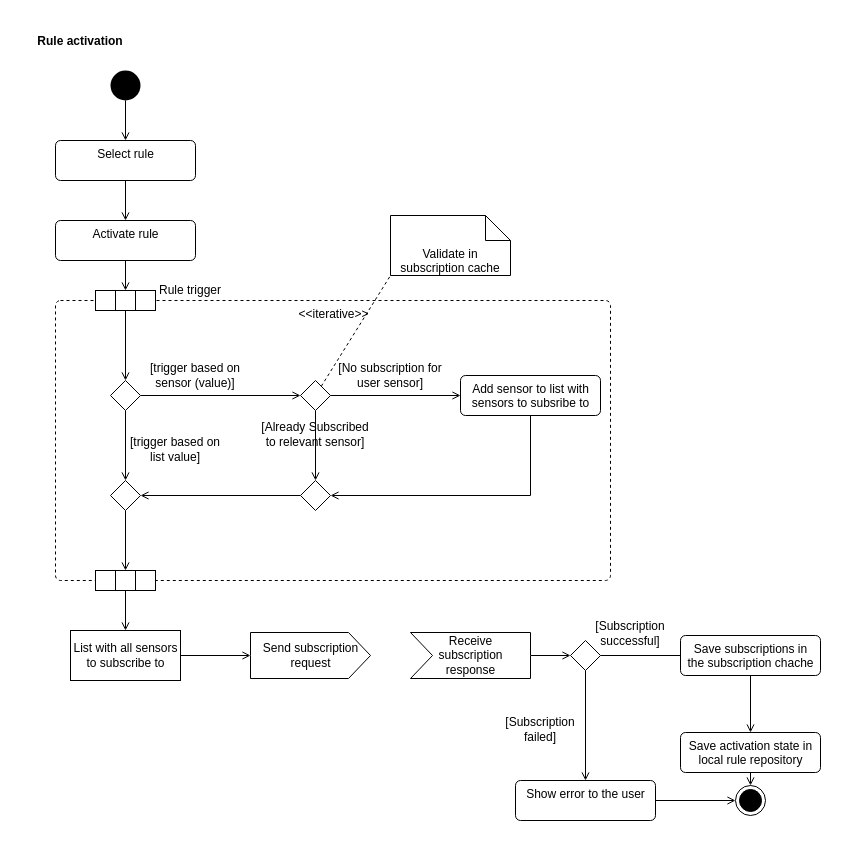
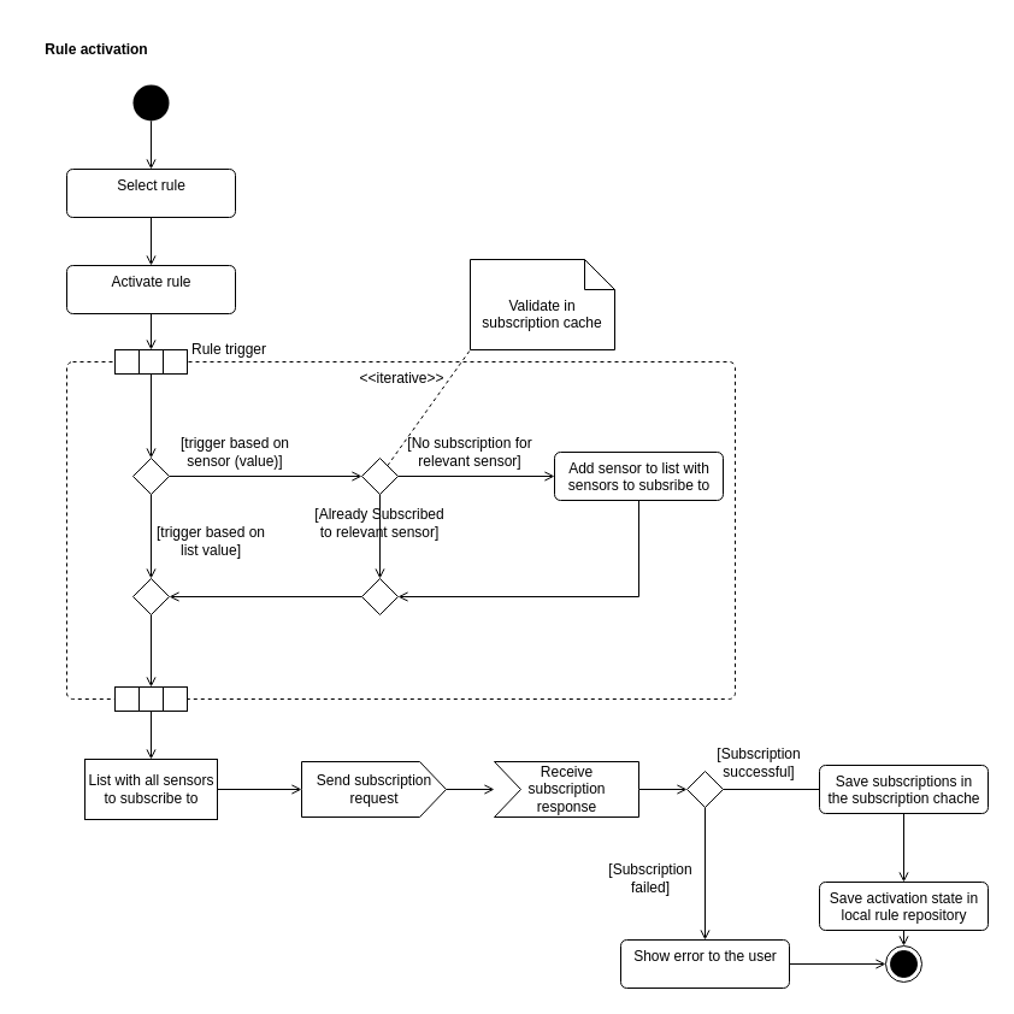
  <mxCell id="0" />
  <mxCell id="1" parent="0" />
  <mxCell id="2" style="edgeStyle=orthogonalEdgeStyle;rounded=0;orthogonalLoop=1;jettySize=auto;html=1;endArrow=open;endFill=0;" edge="1" parent="1" source="3" target="6"><mxGeometry relative="1" as="geometry" /></mxCell>
  <mxCell id="3" value="" style="ellipse;fillColor=#000000;strokeColor=none;" vertex="1" parent="1"><mxGeometry x="110" y="70" width="30" height="30" as="geometry" /></mxCell>
  <mxCell id="4" value="Rule activation" style="text;align=center;fontStyle=1;verticalAlign=middle;spacingLeft=3;spacingRight=3;strokeColor=none;rotatable=0;points=[[0,0.5],[1,0.5]];portConstraint=eastwest;" vertex="1" parent="1"><mxGeometry width="120" height="40" as="geometry" x="20" y="20" /></mxCell>
  <mxCell id="5" style="edgeStyle=orthogonalEdgeStyle;rounded=0;orthogonalLoop=1;jettySize=auto;html=1;endArrow=open;endFill=0;" edge="1" parent="1" source="6" target="8"><mxGeometry relative="1" as="geometry" /></mxCell>
  <mxCell id="6" value="Select rule" style="html=1;align=center;verticalAlign=top;rounded=1;absoluteArcSize=1;arcSize=10;dashed=0;" vertex="1" parent="1"><mxGeometry x="55" y="140" width="140" height="40" as="geometry" /></mxCell>
  <mxCell id="7" style="edgeStyle=none;rounded=0;orthogonalLoop=1;jettySize=auto;html=1;endArrow=open;endFill=0;" edge="1" parent="1" source="8" target="12"><mxGeometry relative="1" as="geometry" /></mxCell>
  <mxCell id="8" value="Activate rule" style="html=1;align=center;verticalAlign=top;rounded=1;absoluteArcSize=1;arcSize=10;dashed=0;" vertex="1" parent="1"><mxGeometry x="55" y="220" width="140" height="40" as="geometry" /></mxCell>
  <mxCell id="9" value="&amp;lt;&amp;lt;iterative&amp;gt;&amp;gt;" style="html=1;align=center;verticalAlign=top;rounded=1;absoluteArcSize=1;arcSize=10;dashed=1;" vertex="1" parent="1"><mxGeometry x="55" y="300" width="555" height="280" as="geometry" /></mxCell>
  <mxCell id="10" value="" style="group" vertex="1" connectable="0" parent="1"><mxGeometry x="95" y="290" width="60" height="20" as="geometry" /></mxCell>
  <mxCell id="11" value="" style="rounded=0;whiteSpace=wrap;html=1;" vertex="1" parent="10"><mxGeometry width="20" height="20" as="geometry" /></mxCell>
  <mxCell id="12" value="" style="rounded=0;whiteSpace=wrap;html=1;" vertex="1" parent="10"><mxGeometry x="20" width="20" height="20" as="geometry" /></mxCell>
  <mxCell id="13" value="" style="rounded=0;whiteSpace=wrap;html=1;" vertex="1" parent="10"><mxGeometry x="40" width="20" height="20" as="geometry" /></mxCell>
  <mxCell id="14" value="Rule trigger" style="text;html=1;strokeColor=none;fillColor=none;align=center;verticalAlign=middle;whiteSpace=wrap;rounded=0;" vertex="1" parent="1"><mxGeometry x="150" y="280" width="80" height="20" as="geometry" /></mxCell>
  <mxCell id="15" style="edgeStyle=none;rounded=0;orthogonalLoop=1;jettySize=auto;html=1;entryX=0.5;entryY=0;entryDx=0;entryDy=0;endArrow=open;endFill=0;" edge="1" parent="1" source="17" target="21"><mxGeometry relative="1" as="geometry" /></mxCell>
  <mxCell id="16" style="edgeStyle=none;rounded=0;orthogonalLoop=1;jettySize=auto;html=1;entryX=0;entryY=0.5;entryDx=0;entryDy=0;endArrow=open;endFill=0;strokeWidth=1;" edge="1" parent="1" source="17" target="25"><mxGeometry relative="1" as="geometry" /></mxCell>
  <mxCell id="17" value="" style="rhombus;" vertex="1" parent="1"><mxGeometry x="110" y="380" width="30" height="30" as="geometry" /></mxCell>
  <mxCell id="18" style="edgeStyle=none;rounded=0;orthogonalLoop=1;jettySize=auto;html=1;entryX=0.5;entryY=0;entryDx=0;entryDy=0;endArrow=open;endFill=0;" edge="1" parent="1" source="12" target="17"><mxGeometry relative="1" as="geometry" /></mxCell>
  <mxCell id="19" value="[trigger based on sensor (value)]" style="text;html=1;strokeColor=none;fillColor=none;align=center;verticalAlign=middle;whiteSpace=wrap;rounded=0;" vertex="1" parent="1"><mxGeometry x="140" y="360" width="110" height="30" as="geometry" /></mxCell>
  <mxCell id="20" style="edgeStyle=none;rounded=0;orthogonalLoop=1;jettySize=auto;html=1;entryX=0.5;entryY=0;entryDx=0;entryDy=0;endArrow=open;endFill=0;" edge="1" parent="1" source="21" target="30"><mxGeometry relative="1" as="geometry" /></mxCell>
  <mxCell id="21" value="" style="rhombus;" vertex="1" parent="1"><mxGeometry x="110" y="480" width="30" height="30" as="geometry" /></mxCell>
  <mxCell id="22" style="edgeStyle=none;rounded=0;orthogonalLoop=1;jettySize=auto;html=1;entryX=0.5;entryY=0;entryDx=0;entryDy=0;endArrow=open;endFill=0;" edge="1" parent="1" source="25" target="33"><mxGeometry relative="1" as="geometry" /></mxCell>
  <mxCell id="23" style="edgeStyle=none;rounded=0;orthogonalLoop=1;jettySize=auto;html=1;entryX=0;entryY=1;entryDx=0;entryDy=0;entryPerimeter=0;endArrow=none;endFill=0;dashed=1;" edge="1" parent="1" source="25" target="52"><mxGeometry relative="1" as="geometry" /></mxCell>
  <mxCell id="24" style="edgeStyle=none;rounded=0;orthogonalLoop=1;jettySize=auto;html=1;entryX=0;entryY=0.5;entryDx=0;entryDy=0;endArrow=open;endFill=0;" edge="1" parent="1" source="25" target="54"><mxGeometry relative="1" as="geometry" /></mxCell>
  <mxCell id="25" value="" style="rhombus;" vertex="1" parent="1"><mxGeometry x="300" y="380" width="30" height="30" as="geometry" /></mxCell>
  <mxCell id="26" value="[Already Subscribed to relevant sensor]" style="text;html=1;strokeColor=none;fillColor=none;align=center;verticalAlign=middle;whiteSpace=wrap;rounded=0;" vertex="1" parent="1"><mxGeometry x="255" y="419" width="120" height="30" as="geometry" /></mxCell>
  <mxCell id="27" value="[trigger based on list value]" style="text;html=1;strokeColor=none;fillColor=none;align=center;verticalAlign=middle;whiteSpace=wrap;rounded=0;" vertex="1" parent="1"><mxGeometry x="120" y="434" width="110" height="30" as="geometry" /></mxCell>
  <mxCell id="28" value="" style="group" vertex="1" connectable="0" parent="1"><mxGeometry x="95" y="570" width="60" height="20" as="geometry" /></mxCell>
  <mxCell id="29" value="" style="rounded=0;whiteSpace=wrap;html=1;" vertex="1" parent="28"><mxGeometry width="20" height="20" as="geometry" /></mxCell>
  <mxCell id="30" value="" style="rounded=0;whiteSpace=wrap;html=1;" vertex="1" parent="28"><mxGeometry x="20" width="20" height="20" as="geometry" /></mxCell>
  <mxCell id="31" value="" style="rounded=0;whiteSpace=wrap;html=1;" vertex="1" parent="28"><mxGeometry x="40" width="20" height="20" as="geometry" /></mxCell>
  <mxCell id="32" style="edgeStyle=none;rounded=0;orthogonalLoop=1;jettySize=auto;html=1;entryX=1;entryY=0.5;entryDx=0;entryDy=0;endArrow=open;endFill=0;" edge="1" parent="1" source="33" target="21"><mxGeometry relative="1" as="geometry" /></mxCell>
  <mxCell id="33" value="" style="rhombus;" vertex="1" parent="1"><mxGeometry x="300" y="480" width="30" height="30" as="geometry" /></mxCell>
  <mxCell id="34" style="edgeStyle=none;rounded=0;orthogonalLoop=1;jettySize=auto;html=1;endArrow=open;endFill=0;" edge="1" parent="1" source="35" target="48"><mxGeometry relative="1" as="geometry" /></mxCell>
  <mxCell id="35" value="Save activation state in&lt;br&gt;local rule repository" style="html=1;align=center;verticalAlign=top;rounded=1;absoluteArcSize=1;arcSize=10;dashed=0;" vertex="1" parent="1"><mxGeometry x="680" y="732" width="140" height="40" as="geometry" /></mxCell>
  <mxCell id="36" style="edgeStyle=none;rounded=0;orthogonalLoop=1;jettySize=auto;html=1;endArrow=open;endFill=0;" edge="1" parent="1" source="30" target="56"><mxGeometry relative="1" as="geometry"><mxPoint x="490" y="810" as="targetPoint" /></mxGeometry></mxCell>
+ <mxCell id="37" style="edgeStyle=none;rounded=0;orthogonalLoop=1;jettySize=auto;html=1;endArrow=open;endFill=0;" edge="1" parent="1" source="38" target="40"><mxGeometry relative="1" as="geometry" /></mxCell>
  <mxCell id="38" value="Send subscription&lt;br&gt;request" style="html=1;shadow=0;dashed=0;align=center;verticalAlign=middle;shape=mxgraph.arrows2.arrow;dy=0;dx=22;notch=0;" vertex="1" parent="1"><mxGeometry x="250" y="632" width="120" height="46" as="geometry" /></mxCell>
  <mxCell id="39" style="edgeStyle=none;rounded=0;orthogonalLoop=1;jettySize=auto;html=1;endArrow=open;endFill=0;" edge="1" parent="1" source="40" target="44"><mxGeometry relative="1" as="geometry" /></mxCell>
  <mxCell id="40" value="Receive&lt;br&gt;subscription&lt;br&gt;response" style="html=1;shadow=0;dashed=0;align=center;verticalAlign=middle;shape=mxgraph.arrows2.arrow;dy=0;dx=0;notch=22;" vertex="1" parent="1"><mxGeometry x="410" y="632" width="120" height="46" as="geometry" /></mxCell>
- <mxCell id="41" value="[No subscription for user sensor]" style="text;html=1;strokeColor=none;fillColor=none;align=center;verticalAlign=middle;whiteSpace=wrap;rounded=0;" vertex="1" parent="1"><mxGeometry x="330" y="360" width="120" height="30" as="geometry" /></mxCell>
+ <mxCell id="41" value="[No subscription for relevant sensor]" style="text;html=1;strokeColor=none;fillColor=none;align=center;verticalAlign=middle;whiteSpace=wrap;rounded=0;" vertex="1" parent="1"><mxGeometry x="330" y="360" width="120" height="30" as="geometry" /></mxCell>
  <mxCell id="42" style="edgeStyle=none;rounded=0;orthogonalLoop=1;jettySize=auto;html=1;entryX=0.5;entryY=0;entryDx=0;entryDy=0;endArrow=open;endFill=0;" edge="1" parent="1" source="44" target="47"><mxGeometry relative="1" as="geometry" /></mxCell>
  <mxCell id="43" style="edgeStyle=none;rounded=0;orthogonalLoop=1;jettySize=auto;html=1;entryX=1;entryY=0.5;entryDx=0;entryDy=0;endArrow=open;endFill=0;" edge="1" parent="1" source="44" target="50"><mxGeometry relative="1" as="geometry" /></mxCell>
  <mxCell id="44" value="" style="rhombus;" vertex="1" parent="1"><mxGeometry x="570" y="640" width="30" height="30" as="geometry" /></mxCell>
  <mxCell id="45" value="[Subscription failed]" style="text;html=1;strokeColor=none;fillColor=none;align=center;verticalAlign=middle;whiteSpace=wrap;rounded=0;" vertex="1" parent="1"><mxGeometry x="490" y="706" width="100" height="46" as="geometry" /></mxCell>
  <mxCell id="46" style="edgeStyle=none;rounded=0;orthogonalLoop=1;jettySize=auto;html=1;entryX=0;entryY=0.5;entryDx=0;entryDy=0;endArrow=open;endFill=0;" edge="1" parent="1" source="47" target="48"><mxGeometry relative="1" as="geometry" /></mxCell>
  <mxCell id="47" value="Show error to the user" style="html=1;align=center;verticalAlign=top;rounded=1;absoluteArcSize=1;arcSize=10;dashed=0;" vertex="1" parent="1"><mxGeometry x="515" y="780" width="140" height="40" as="geometry" /></mxCell>
  <mxCell id="48" value="" style="ellipse;html=1;shape=endState;fillColor=#000000;strokeColor=#000000;" vertex="1" parent="1"><mxGeometry x="735" y="785" width="30" height="30" as="geometry" /></mxCell>
  <mxCell id="49" style="edgeStyle=none;rounded=0;orthogonalLoop=1;jettySize=auto;html=1;endArrow=open;endFill=0;" edge="1" parent="1" source="50" target="35"><mxGeometry relative="1" as="geometry" /></mxCell>
  <mxCell id="50" value="Save subscriptions in&lt;br&gt;the subscription chache" style="html=1;align=center;verticalAlign=top;rounded=1;absoluteArcSize=1;arcSize=10;dashed=0;" vertex="1" parent="1"><mxGeometry x="680" y="635" width="140" height="40" as="geometry" /></mxCell>
  <mxCell id="51" value="[Subscription successful]" style="text;html=1;strokeColor=none;fillColor=none;align=center;verticalAlign=middle;whiteSpace=wrap;rounded=0;" vertex="1" parent="1"><mxGeometry x="580" y="610" width="100" height="46" as="geometry" /></mxCell>
- <mxCell id="52" value="Validate in subscription cache" style="shape=note2;boundedLbl=1;whiteSpace=wrap;html=1;size=25;verticalAlign=top;align=center;" vertex="1" parent="1"><mxGeometry x="390" y="215" width="120" height="60" as="geometry" /></mxCell>
+ <mxCell id="52" value="Validate in subscription cache" style="shape=note2;boundedLbl=1;whiteSpace=wrap;html=1;size=25;verticalAlign=top;align=center;" vertex="1" parent="1"><mxGeometry x="390" y="215" width="120" height="75" as="geometry" /></mxCell>
  <mxCell id="53" style="edgeStyle=none;rounded=0;orthogonalLoop=1;jettySize=auto;html=1;entryX=1;entryY=0.5;entryDx=0;entryDy=0;endArrow=open;endFill=0;" edge="1" parent="1" source="54" target="33"><mxGeometry relative="1" as="geometry"><Array as="points"><mxPoint x="530" y="495" /></Array></mxGeometry></mxCell>
  <mxCell id="54" value="Add sensor to list with&lt;br&gt;sensors to subsribe to" style="html=1;align=center;verticalAlign=top;rounded=1;absoluteArcSize=1;arcSize=10;dashed=0;" vertex="1" parent="1"><mxGeometry x="460" y="375" width="140" height="40" as="geometry" /></mxCell>
  <mxCell id="55" style="edgeStyle=none;rounded=0;orthogonalLoop=1;jettySize=auto;html=1;entryX=0;entryY=0.5;entryDx=0;entryDy=0;entryPerimeter=0;endArrow=open;endFill=0;" edge="1" parent="1" source="56" target="38"><mxGeometry relative="1" as="geometry" /></mxCell>
  <mxCell id="56" value="List with all sensors&lt;br&gt;to subscribe to" style="html=1;" vertex="1" parent="1"><mxGeometry x="70" y="630" width="110" height="50" as="geometry" /></mxCell>
